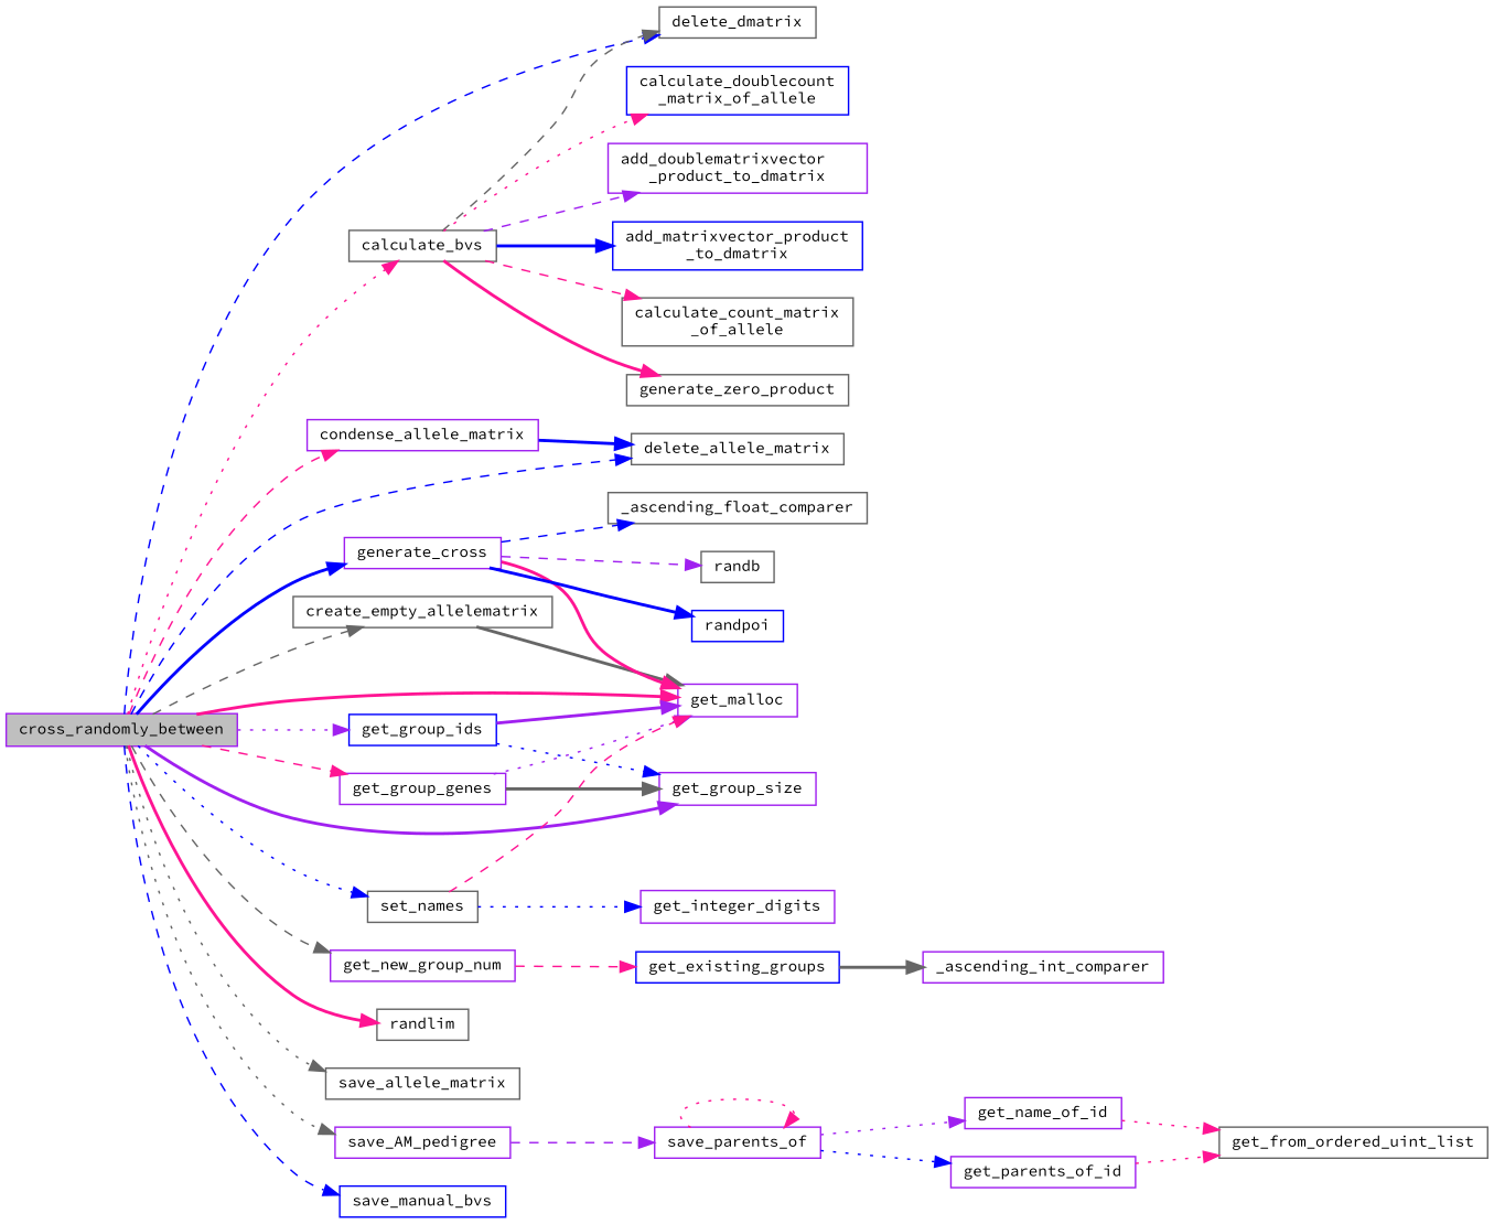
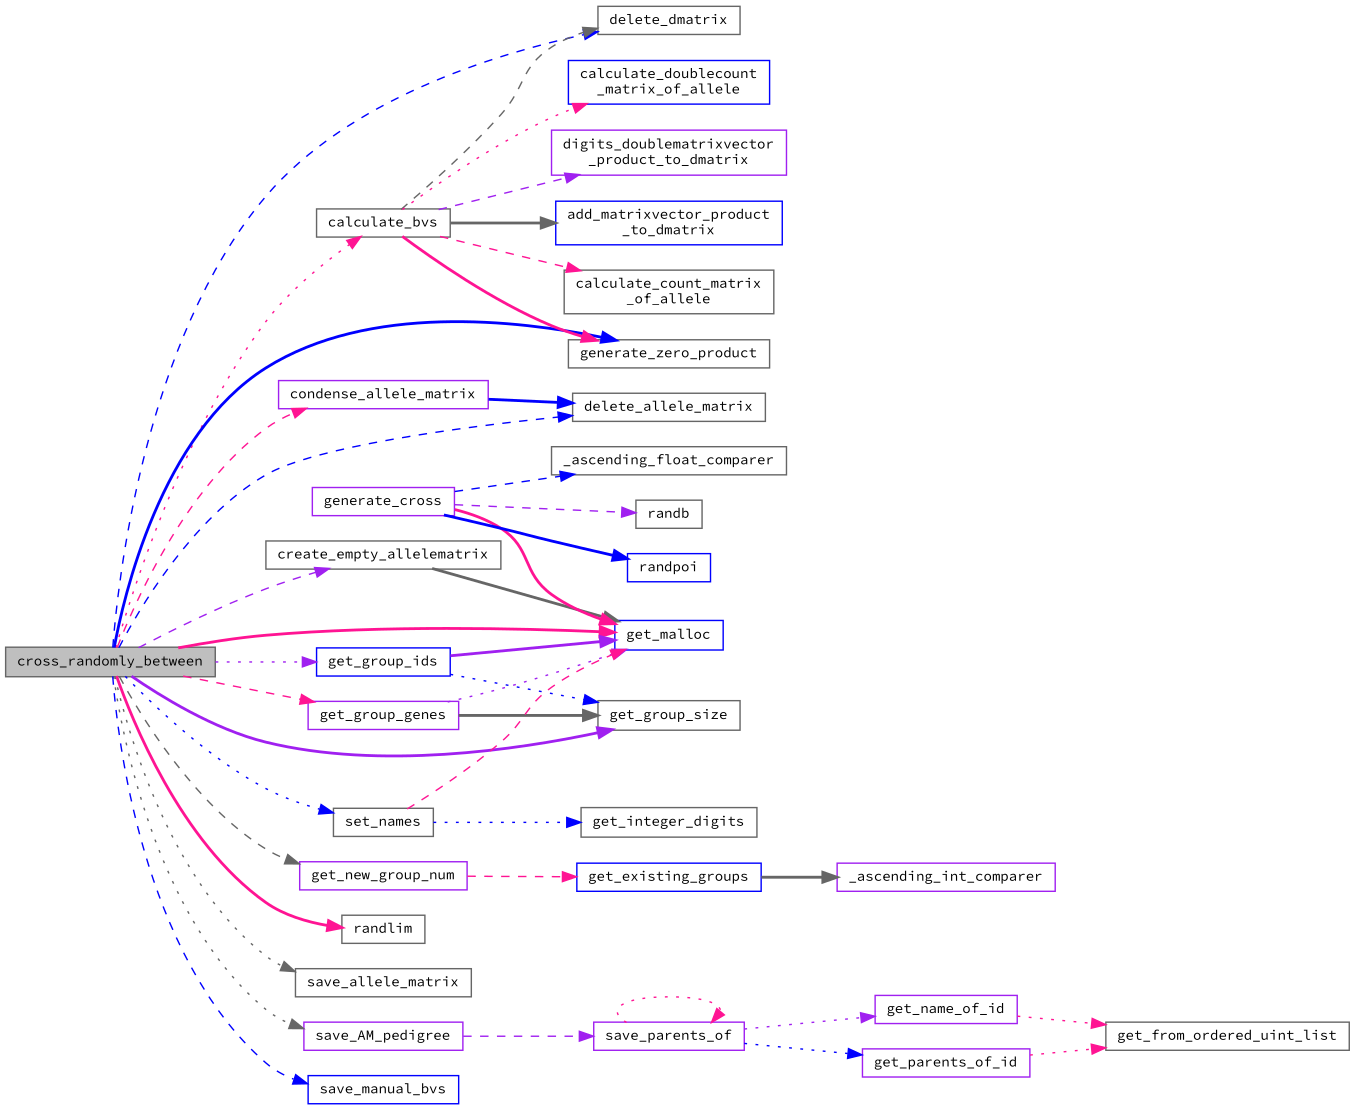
  digraph {
    fontname="Source Code Pro"
    rankdir=LR
    node [color=gray40 fillcolor=white fontname="Source Code Pro" fontsize=10 shape=record style=filled]
    edge [color=deeppink fontname="Source Code Pro" fontsize=10 labelfontname=Helvetica labelfontsize=10 style=dashed]
-   n1 [color=purple fillcolor=grey75 fontcolor=black height=0.2 label=cross_randomly_between width=0.4]
+   n1 [fillcolor=grey75 fontcolor=black height=0.2 label=cross_randomly_between width=0.4]
    n2 [height=0.2 label=calculate_bvs width=0.4]
    n3 [height=0.2 label=delete_dmatrix width=0.4]
    n4 [color=purple height=0.2 label=condense_allele_matrix width=0.4]
    n5 [height=0.2 label=delete_allele_matrix width=0.4]
    n6 [height=0.2 label=create_empty_allelematrix width=0.4]
-   n7 [color=purple height=0.2 label=get_malloc width=0.4]
+   n7 [color=blue height=0.2 label=get_malloc width=0.4]
    n8 [color=purple height=0.2 label=generate_cross width=0.4]
    n9 [color=purple height=0.2 label=get_group_genes width=0.4]
-   n10 [color=purple height=0.2 label=get_group_size width=0.4]
+   n10 [height=0.2 label=get_group_size width=0.4]
    n11 [color=blue height=0.2 label=get_group_ids width=0.4]
    n12 [color=purple height=0.2 label=get_new_group_num width=0.4]
    n13 [height=0.2 label=randlim width=0.4]
    n14 [height=0.2 label=save_allele_matrix width=0.4]
    n15 [color=purple height=0.2 label=save_AM_pedigree width=0.4]
    n16 [color=blue height=0.2 label=save_manual_bvs width=0.4]
    n17 [height=0.2 label=set_names width=0.4]
-   n18 [color=purple height=0.2 label="add_doublematrixvector\l_product_to_dmatrix" width=0.4]
+   n18 [color=purple height=0.2 label="digits_doublematrixvector\l_product_to_dmatrix" width=0.4]
    n19 [color=blue height=0.2 label="add_matrixvector_product\l_to_dmatrix" width=0.4]
    n20 [height=0.2 label="calculate_count_matrix\l_of_allele" width=0.4]
    n21 [color=blue height=0.2 label="calculate_doublecount\l_matrix_of_allele" width=0.4]
    n22 [height=0.2 label=generate_zero_product width=0.4]
    n23 [height=0.2 label=_ascending_float_comparer width=0.4]
    n24 [height=0.2 label=randb width=0.4]
    n25 [color=blue height=0.2 label=randpoi width=0.4]
    n26 [color=blue height=0.2 label=get_existing_groups width=0.4]
    n27 [color=purple height=0.2 label=save_parents_of width=0.4]
-   n28 [color=purple height=0.2 label=get_integer_digits width=0.4]
+   n28 [height=0.2 label=get_integer_digits width=0.4]
    n29 [color=purple height=0.2 label=_ascending_int_comparer width=0.4]
    n30 [color=purple height=0.2 label=get_name_of_id width=0.4]
    n31 [color=purple height=0.2 label=get_parents_of_id width=0.4]
    n32 [height=0.2 label=get_from_ordered_uint_list width=0.4]
    n1 -> n2 [style=dotted]
    n1 -> n3 [color=blue]
    n1 -> n4
    n1 -> n5 [color=blue]
-   n1 -> n6 [color=gray40]
+   n1 -> n6 [color=purple]
    n1 -> n7 [style=bold]
-   n1 -> n8 [color=blue style=bold]
+   n1 -> n22 [color=blue style=bold]
    n1 -> n9
    n1 -> n10 [color=purple style=bold]
    n1 -> n11 [color=purple style=dotted]
    n1 -> n12 [color=gray40]
    n1 -> n13 [style=bold]
    n1 -> n14 [color=gray40 style=dotted]
    n1 -> n15 [color=gray40 style=dotted]
    n1 -> n16 [color=blue]
    n1 -> n17 [color=blue style=dotted]
    n2 -> n3 [color=gray40]
    n2 -> n18 [color=purple]
-   n2 -> n19 [color=blue style=bold]
+   n2 -> n19 [color=gray40 style=bold]
    n2 -> n20
    n2 -> n21 [style=dotted]
    n2 -> n22 [style=bold]
    n4 -> n5 [color=blue style=bold]
    n6 -> n7 [color=gray40 style=bold]
    n8 -> n7 [style=bold]
    n8 -> n23 [color=blue]
    n8 -> n24 [color=purple]
    n8 -> n25 [color=blue style=bold]
    n9 -> n7 [color=purple style=dotted]
    n9 -> n10 [color=gray40 style=bold]
    n11 -> n7 [color=purple style=bold]
    n11 -> n10 [color=blue style=dotted]
    n12 -> n26
    n15 -> n27 [color=purple]
    n17 -> n7
    n17 -> n28 [color=blue style=dotted]
    n26 -> n29 [color=gray40 style=bold]
    n27 -> n27 [style=dotted]
    n27 -> n30 [color=purple style=dotted]
    n27 -> n31 [color=blue style=dotted]
    n30 -> n32 [style=dotted]
    n31 -> n32 [style=dotted]
  }
